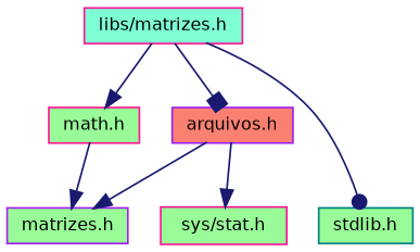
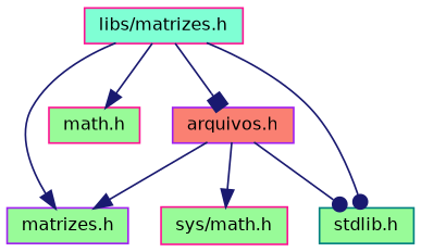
  digraph {
    node [color=deeppink fillcolor=palegreen fontname=Helvetica fontsize=10 shape=record style=filled]
    edge [arrowhead=normal color=midnightblue fontname=Helvetica fontsize=10 labelfontname=Helvetica labelfontsize=10 style=solid]
    n1 [fillcolor=aquamarine fontcolor=black height=0.2 label="libs/matrizes.h" width=0.4]
    n2 [color=purple height=0.2 label="matrizes.h" width=0.4]
    n3 [color=teal height=0.2 label="stdlib.h" width=0.4]
    n4 [height=0.2 label="math.h" width=0.4]
    n5 [color=purple fillcolor=salmon height=0.2 label="arquivos.h" width=0.4]
-   n6 [height=0.2 label="sys/stat.h" width=0.4]
-   n4 -> n2
+   n6 [height=0.2 label="sys/math.h" width=0.4]
+   n1 -> n2
    n1 -> n3 [arrowhead=dot]
    n1 -> n4
    n1 -> n5 [arrowhead=box]
    n5 -> n2
+   n5 -> n3 [arrowhead=dot]
    n5 -> n6
  }
